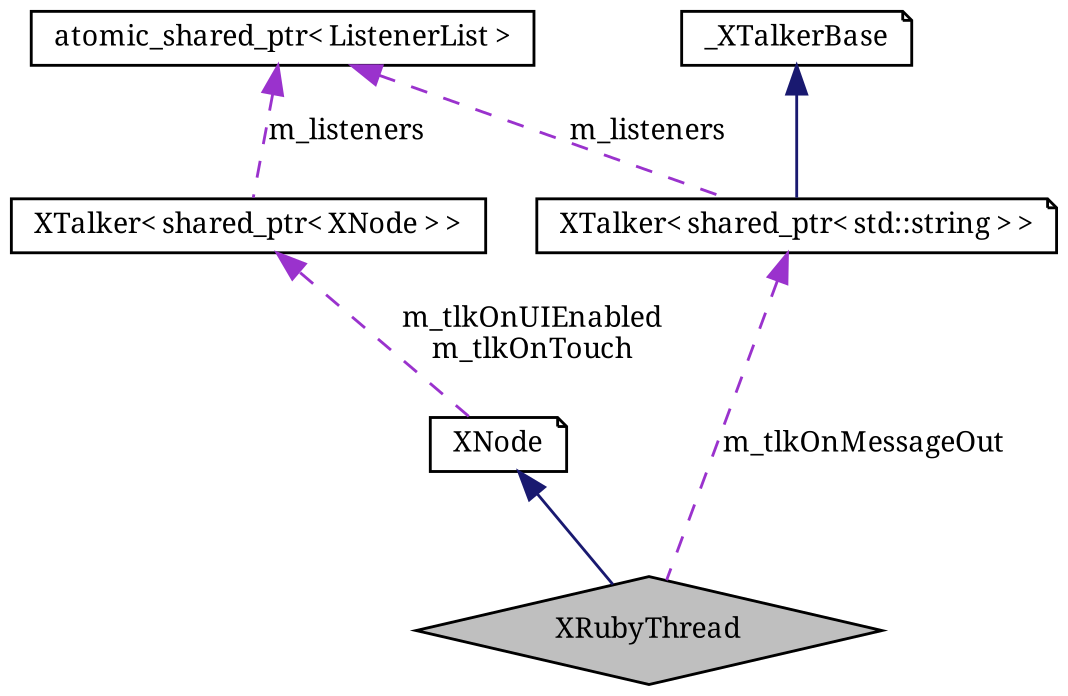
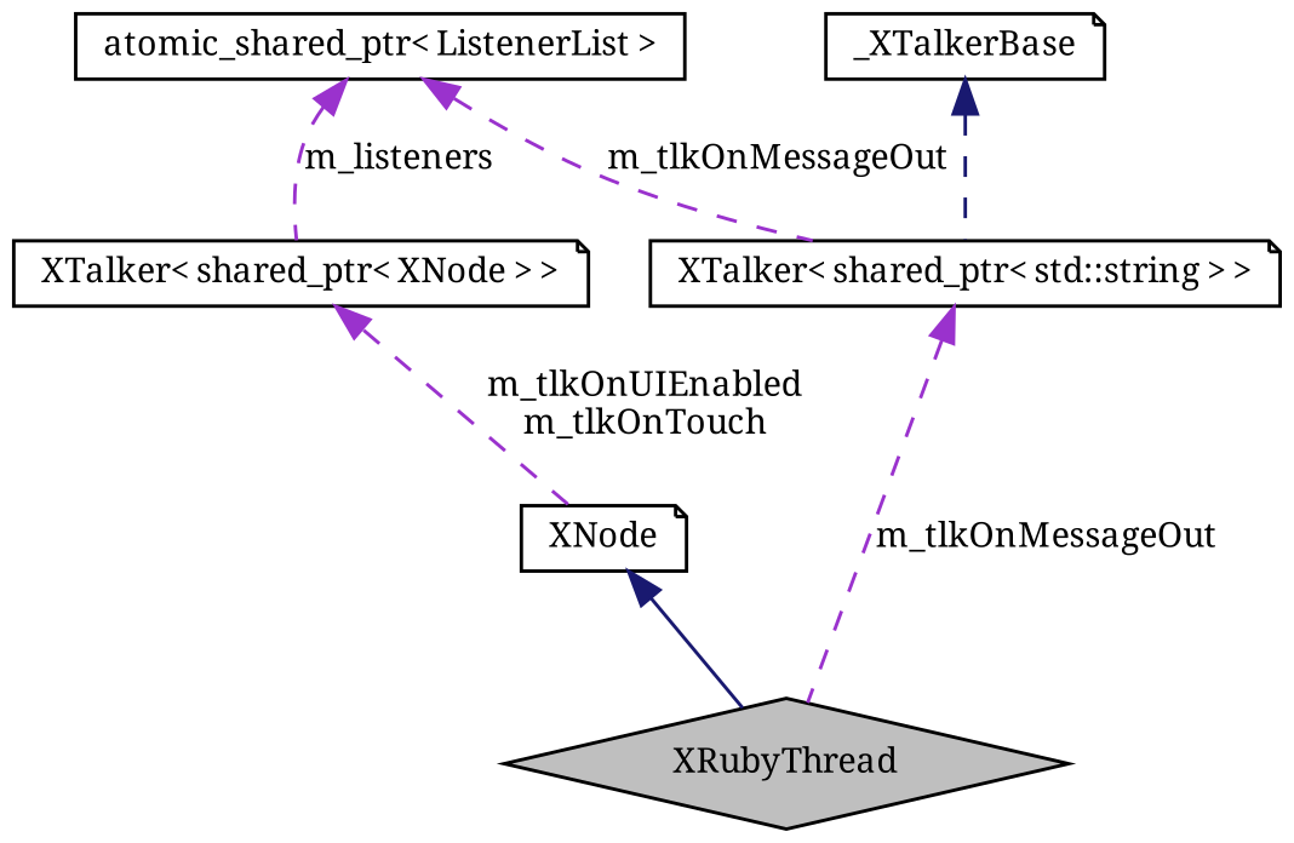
  digraph {
    fontname="Noto Serif"
    node [color=black fillcolor=white fontname="Noto Serif" fontsize=10 shape=note style=filled]
    edge [color=darkorchid3 dir=back fontname="Noto Serif" fontsize=10 labelfontname="FreeSans.ttf" labelfontsize=10 style=dashed]
    n1 [fillcolor=grey75 fontcolor=black height=0.2 label=XRubyThread shape=diamond width=0.4]
    n2 [height=0.2 label=XNode width=0.4]
-   n3 [height=0.2 label="XTalker\< shared_ptr\< XNode \> \>" shape=box width=0.4]
+   n3 [height=0.2 label="XTalker\< shared_ptr\< XNode \> \>" width=0.4]
    n4 [height=0.2 label=_XTalkerBase width=0.4]
    n5 [height=0.2 label="XTalker\< shared_ptr\< std::string \> \>" width=0.4]
    n6 [height=0.2 label="atomic_shared_ptr\< ListenerList \>" shape=box width=0.4]
    n2 -> n1 [color=midnightblue style=solid]
    n3 -> n2 [label="m_tlkOnUIEnabled\nm_tlkOnTouch"]
-   n4 -> n5 [color=midnightblue style=solid]
+   n4 -> n5 [color=midnightblue]
    n5 -> n1 [label=m_tlkOnMessageOut]
    n6 -> n3 [label=m_listeners]
-   n6 -> n5 [label=m_listeners]
+   n6 -> n5 [label=m_tlkOnMessageOut]
  }
